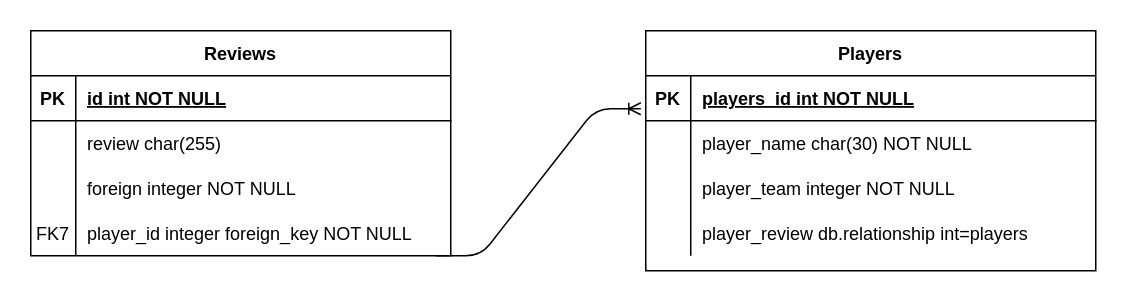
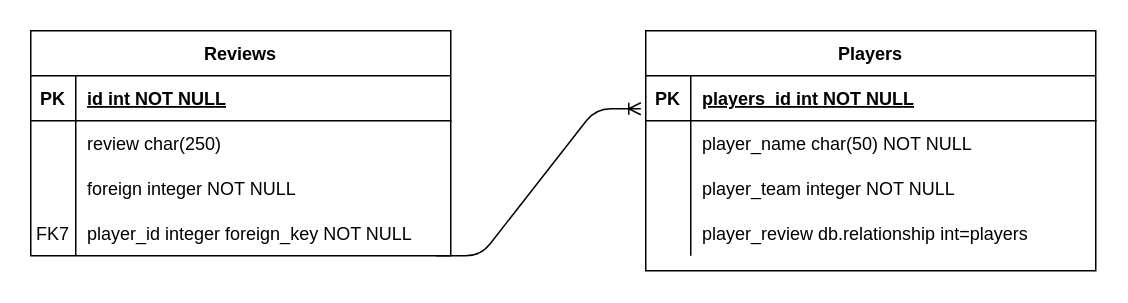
  <mxCell id="0" />
  <mxCell id="1" parent="0" />
  <mxCell id="2" value="Reviews" style="shape=table;startSize=30;container=1;collapsible=1;childLayout=tableLayout;fixedRows=1;rowLines=0;fontStyle=1;align=center;resizeLast=1;" vertex="1" parent="1"><mxGeometry x="20" y="20" width="280" height="150" as="geometry" /></mxCell>
  <mxCell id="3" value="" style="shape=partialRectangle;collapsible=0;dropTarget=0;pointerEvents=0;fillColor=none;points=[[0,0.5],[1,0.5]];portConstraint=eastwest;top=0;left=0;right=0;bottom=1;" vertex="1" parent="2"><mxGeometry y="30" width="280" height="30" as="geometry" /></mxCell>
  <mxCell id="4" value="PK" style="shape=partialRectangle;overflow=hidden;connectable=0;fillColor=none;top=0;left=0;bottom=0;right=0;fontStyle=1;" vertex="1" parent="3"><mxGeometry width="30" height="30" as="geometry" /></mxCell>
  <mxCell id="5" value="id int NOT NULL" style="shape=partialRectangle;overflow=hidden;connectable=0;fillColor=none;top=0;left=0;bottom=0;right=0;align=left;spacingLeft=6;fontStyle=5;" vertex="1" parent="3"><mxGeometry x="30" width="250" height="30" as="geometry" /></mxCell>
  <mxCell id="6" value="" style="shape=partialRectangle;collapsible=0;dropTarget=0;pointerEvents=0;fillColor=none;points=[[0,0.5],[1,0.5]];portConstraint=eastwest;top=0;left=0;right=0;bottom=0;" vertex="1" parent="2"><mxGeometry y="60" width="280" height="30" as="geometry" /></mxCell>
  <mxCell id="7" value="" style="shape=partialRectangle;overflow=hidden;connectable=0;fillColor=none;top=0;left=0;bottom=0;right=0;" vertex="1" parent="6"><mxGeometry width="30" height="30" as="geometry" /></mxCell>
- <mxCell id="8" value="review char(255)" style="shape=partialRectangle;overflow=hidden;connectable=0;fillColor=none;top=0;left=0;bottom=0;right=0;align=left;spacingLeft=6;" vertex="1" parent="6"><mxGeometry x="30" width="250" height="30" as="geometry" /></mxCell>
+ <mxCell id="8" value="review char(250)" style="shape=partialRectangle;overflow=hidden;connectable=0;fillColor=none;top=0;left=0;bottom=0;right=0;align=left;spacingLeft=6;" vertex="1" parent="6"><mxGeometry x="30" width="250" height="30" as="geometry" /></mxCell>
  <mxCell id="9" style="shape=partialRectangle;collapsible=0;dropTarget=0;pointerEvents=0;fillColor=none;points=[[0,0.5],[1,0.5]];portConstraint=eastwest;top=0;left=0;right=0;bottom=0;" vertex="1" parent="2"><mxGeometry y="90" width="280" height="30" as="geometry" /></mxCell>
  <mxCell id="10" value="" style="shape=partialRectangle;overflow=hidden;connectable=0;fillColor=none;top=0;left=0;bottom=0;right=0;" vertex="1" parent="9"><mxGeometry width="30" height="30" as="geometry" /></mxCell>
  <mxCell id="11" value="foreign integer NOT NULL" style="shape=partialRectangle;overflow=hidden;connectable=0;fillColor=none;top=0;left=0;bottom=0;right=0;align=left;spacingLeft=6;" vertex="1" parent="9"><mxGeometry x="30" width="250" height="30" as="geometry" /></mxCell>
  <mxCell id="12" style="shape=partialRectangle;collapsible=0;dropTarget=0;pointerEvents=0;fillColor=none;points=[[0,0.5],[1,0.5]];portConstraint=eastwest;top=0;left=0;right=0;bottom=0;" vertex="1" parent="2"><mxGeometry y="120" width="280" height="30" as="geometry" /></mxCell>
  <mxCell id="13" value="FK7" style="shape=partialRectangle;overflow=hidden;connectable=0;fillColor=none;top=0;left=0;bottom=0;right=0;" vertex="1" parent="12"><mxGeometry width="30" height="30" as="geometry" /></mxCell>
  <mxCell id="14" value="player_id integer foreign_key NOT NULL" style="shape=partialRectangle;overflow=hidden;connectable=0;fillColor=none;top=0;left=0;bottom=0;right=0;align=left;spacingLeft=6;" vertex="1" parent="12"><mxGeometry x="30" width="250" height="30" as="geometry" /></mxCell>
  <mxCell id="15" value="Players" style="shape=table;startSize=30;container=1;collapsible=1;childLayout=tableLayout;fixedRows=1;rowLines=0;fontStyle=1;align=center;resizeLast=1;" vertex="1" parent="1"><mxGeometry x="430" y="20" width="300" height="160" as="geometry" /></mxCell>
  <mxCell id="16" value="" style="shape=partialRectangle;collapsible=0;dropTarget=0;pointerEvents=0;fillColor=none;points=[[0,0.5],[1,0.5]];portConstraint=eastwest;top=0;left=0;right=0;bottom=1;" vertex="1" parent="15"><mxGeometry y="30" width="300" height="30" as="geometry" /></mxCell>
  <mxCell id="17" value="PK" style="shape=partialRectangle;overflow=hidden;connectable=0;fillColor=none;top=0;left=0;bottom=0;right=0;fontStyle=1;" vertex="1" parent="16"><mxGeometry width="30" height="30" as="geometry" /></mxCell>
  <mxCell id="18" value="players_id int NOT NULL" style="shape=partialRectangle;overflow=hidden;connectable=0;fillColor=none;top=0;left=0;bottom=0;right=0;align=left;spacingLeft=6;fontStyle=5;" vertex="1" parent="16"><mxGeometry x="30" width="270" height="30" as="geometry" /></mxCell>
  <mxCell id="19" value="" style="shape=partialRectangle;collapsible=0;dropTarget=0;pointerEvents=0;fillColor=none;points=[[0,0.5],[1,0.5]];portConstraint=eastwest;top=0;left=0;right=0;bottom=0;" vertex="1" parent="15"><mxGeometry y="60" width="300" height="30" as="geometry" /></mxCell>
  <mxCell id="20" value="" style="shape=partialRectangle;overflow=hidden;connectable=0;fillColor=none;top=0;left=0;bottom=0;right=0;" vertex="1" parent="19"><mxGeometry width="30" height="30" as="geometry" /></mxCell>
- <mxCell id="21" value="player_name char(30) NOT NULL" style="shape=partialRectangle;overflow=hidden;connectable=0;fillColor=none;top=0;left=0;bottom=0;right=0;align=left;spacingLeft=6;" vertex="1" parent="19"><mxGeometry x="30" width="270" height="30" as="geometry" /></mxCell>
+ <mxCell id="21" value="player_name char(50) NOT NULL" style="shape=partialRectangle;overflow=hidden;connectable=0;fillColor=none;top=0;left=0;bottom=0;right=0;align=left;spacingLeft=6;" vertex="1" parent="19"><mxGeometry x="30" width="270" height="30" as="geometry" /></mxCell>
  <mxCell id="22" style="shape=partialRectangle;collapsible=0;dropTarget=0;pointerEvents=0;fillColor=none;points=[[0,0.5],[1,0.5]];portConstraint=eastwest;top=0;left=0;right=0;bottom=0;" vertex="1" parent="15"><mxGeometry y="90" width="300" height="30" as="geometry" /></mxCell>
  <mxCell id="23" style="shape=partialRectangle;overflow=hidden;connectable=0;fillColor=none;top=0;left=0;bottom=0;right=0;" vertex="1" parent="22"><mxGeometry width="30" height="30" as="geometry" /></mxCell>
  <mxCell id="24" value="player_team integer NOT NULL" style="shape=partialRectangle;overflow=hidden;connectable=0;fillColor=none;top=0;left=0;bottom=0;right=0;align=left;spacingLeft=6;" vertex="1" parent="22"><mxGeometry x="30" width="270" height="30" as="geometry" /></mxCell>
  <mxCell id="25" style="shape=partialRectangle;collapsible=0;dropTarget=0;pointerEvents=0;fillColor=none;points=[[0,0.5],[1,0.5]];portConstraint=eastwest;top=0;left=0;right=0;bottom=0;" vertex="1" parent="15"><mxGeometry y="120" width="300" height="30" as="geometry" /></mxCell>
  <mxCell id="26" style="shape=partialRectangle;overflow=hidden;connectable=0;fillColor=none;top=0;left=0;bottom=0;right=0;" vertex="1" parent="25"><mxGeometry width="30" height="30" as="geometry" /></mxCell>
  <mxCell id="27" value="player_review db.relationship int=players" style="shape=partialRectangle;overflow=hidden;connectable=0;fillColor=none;top=0;left=0;bottom=0;right=0;align=left;spacingLeft=6;" vertex="1" parent="25"><mxGeometry x="30" width="270" height="30" as="geometry" /></mxCell>
  <mxCell id="28" value="" style="edgeStyle=entityRelationEdgeStyle;fontSize=12;html=1;endArrow=ERoneToMany;entryX=-0.011;entryY=0.733;entryDx=0;entryDy=0;entryPerimeter=0;" edge="1" parent="1" target="16"><mxGeometry width="100" height="100" relative="1" as="geometry"><mxPoint x="290" y="170" as="sourcePoint" /><mxPoint x="410" y="50" as="targetPoint" /></mxGeometry></mxCell>
